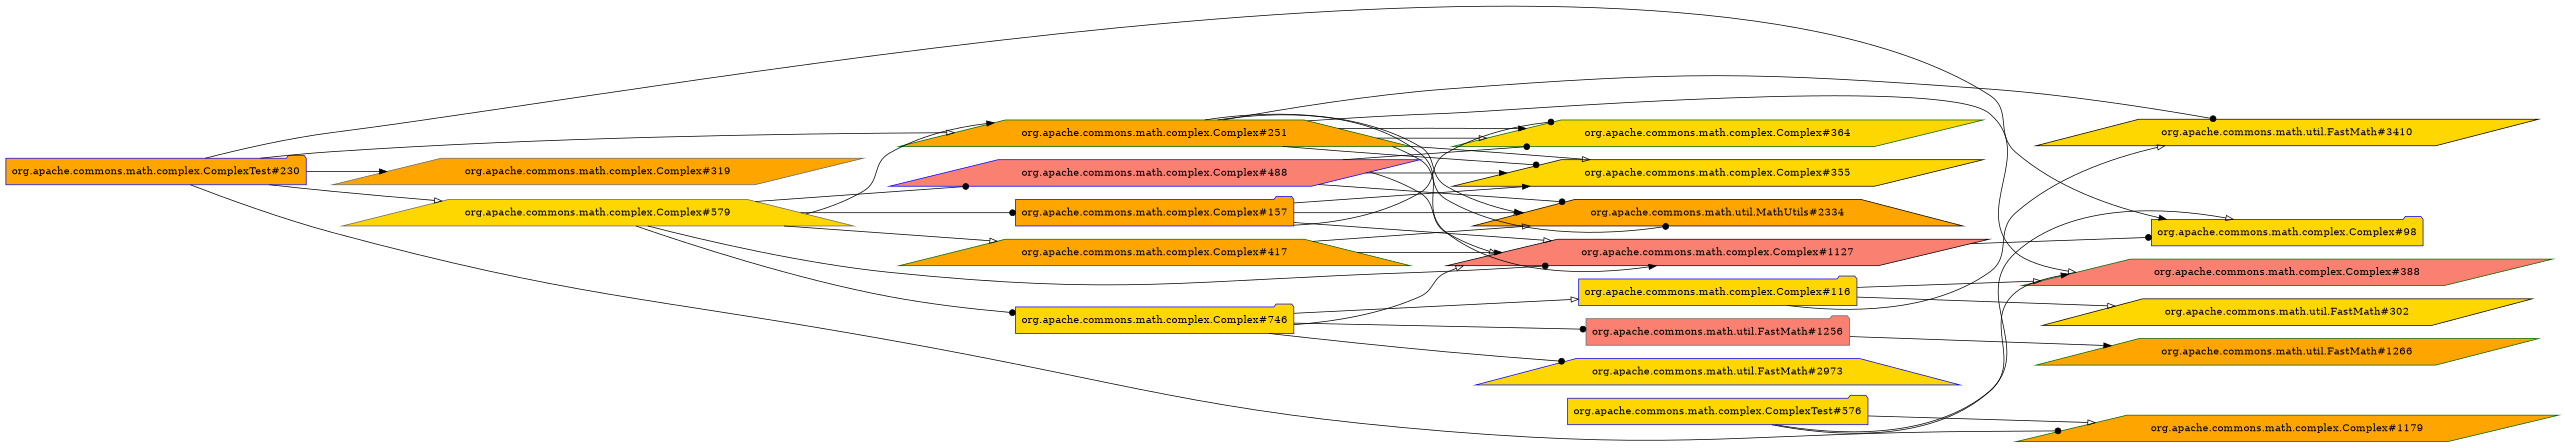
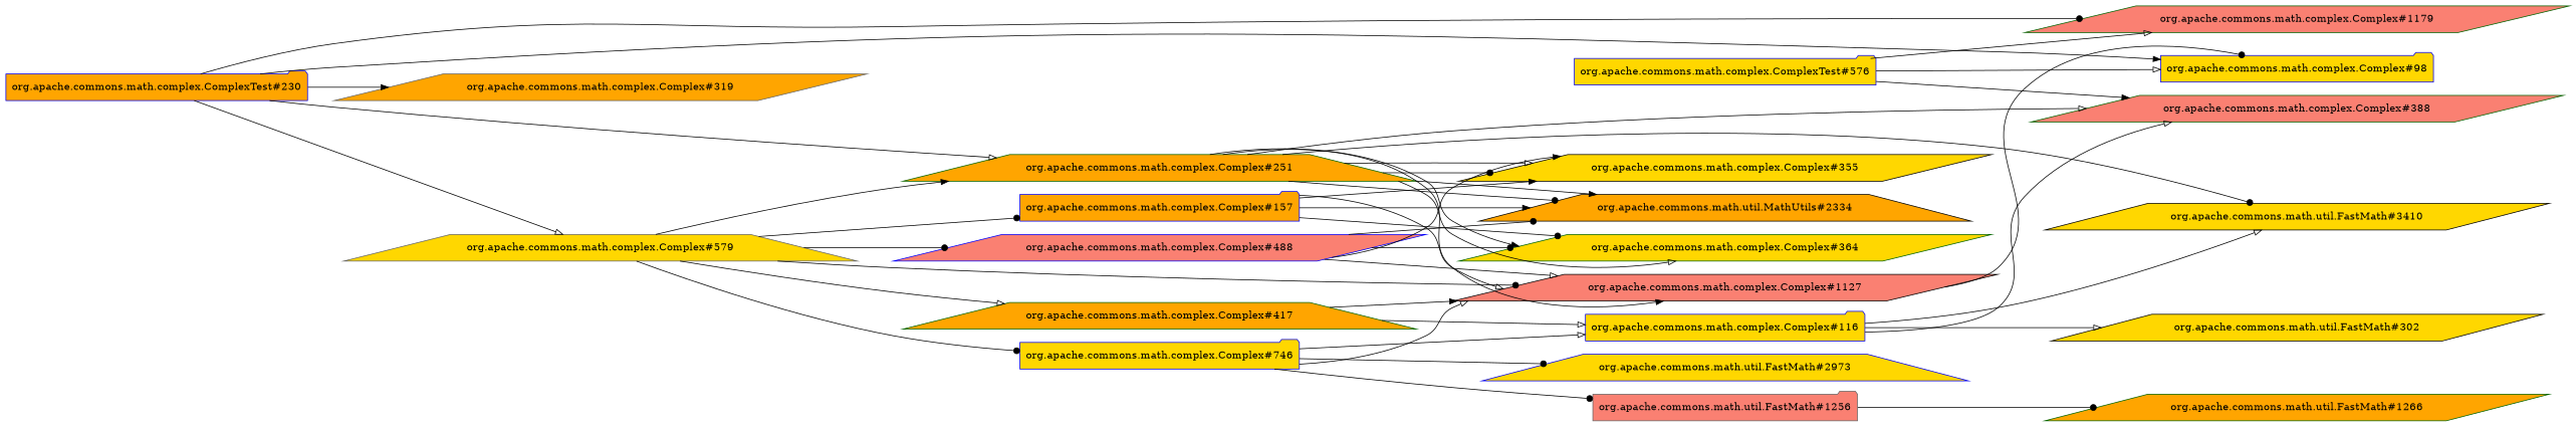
  digraph {
    rankdir=LR
    node [color=blue fillcolor=gold shape=parallelogram style=filled]
    edge [arrowhead=onormal]
    "org.apache.commons.math.complex.ComplexTest#230" [fillcolor=orange shape=folder]
    "org.apache.commons.math.complex.Complex#98" [shape=folder]
    "org.apache.commons.math.complex.Complex#251" [color=darkgreen fillcolor=orange shape=trapezium]
    "org.apache.commons.math.complex.Complex#319" [color=gray40 fillcolor=orange]
-   "org.apache.commons.math.complex.Complex#1179" [color=darkgreen fillcolor=orange]
+   "org.apache.commons.math.complex.Complex#1179" [color=darkgreen fillcolor=salmon]
    "org.apache.commons.math.complex.Complex#579" [color=gray40 shape=trapezium]
    "org.apache.commons.math.util.MathUtils#2334" [color=black fillcolor=orange shape=trapezium]
    "org.apache.commons.math.complex.Complex#364" [color=darkgreen]
    "org.apache.commons.math.complex.Complex#355" [color=black]
    "org.apache.commons.math.complex.Complex#1127" [color=black fillcolor=salmon]
    "org.apache.commons.math.complex.Complex#388" [color=darkgreen fillcolor=salmon]
    "org.apache.commons.math.util.FastMath#3410" [color=black]
    "org.apache.commons.math.complex.ComplexTest#576" [shape=folder]
    "org.apache.commons.math.complex.Complex#157" [fillcolor=orange shape=folder]
    "org.apache.commons.math.complex.Complex#488" [fillcolor=salmon]
    "org.apache.commons.math.complex.Complex#746" [shape=folder]
    "org.apache.commons.math.complex.Complex#417" [color=darkgreen fillcolor=orange shape=trapezium]
    "org.apache.commons.math.complex.Complex#116" [shape=folder]
    "org.apache.commons.math.util.FastMath#1256" [color=gray40 fillcolor=salmon shape=folder]
    "org.apache.commons.math.util.FastMath#2973" [shape=trapezium]
    "org.apache.commons.math.util.FastMath#302" [color=black]
    "org.apache.commons.math.util.FastMath#1266" [color=darkgreen fillcolor=orange]
    "org.apache.commons.math.complex.ComplexTest#230" -> "org.apache.commons.math.complex.Complex#98" [arrowhead=normal]
    "org.apache.commons.math.complex.ComplexTest#230" -> "org.apache.commons.math.complex.Complex#251"
    "org.apache.commons.math.complex.ComplexTest#230" -> "org.apache.commons.math.complex.Complex#319" [arrowhead=normal]
    "org.apache.commons.math.complex.ComplexTest#230" -> "org.apache.commons.math.complex.Complex#1179" [arrowhead=dot]
    "org.apache.commons.math.complex.ComplexTest#230" -> "org.apache.commons.math.complex.Complex#579"
    "org.apache.commons.math.complex.Complex#251" -> "org.apache.commons.math.util.MathUtils#2334" [arrowhead=dot]
    "org.apache.commons.math.complex.Complex#251" -> "org.apache.commons.math.util.MathUtils#2334" [arrowhead=normal]
    "org.apache.commons.math.complex.Complex#251" -> "org.apache.commons.math.complex.Complex#364"
    "org.apache.commons.math.complex.Complex#251" -> "org.apache.commons.math.complex.Complex#364" [arrowhead=normal]
    "org.apache.commons.math.complex.Complex#251" -> "org.apache.commons.math.complex.Complex#355" [arrowhead=dot]
    "org.apache.commons.math.complex.Complex#251" -> "org.apache.commons.math.complex.Complex#355"
    "org.apache.commons.math.complex.Complex#251" -> "org.apache.commons.math.complex.Complex#1127" [arrowhead=normal]
    "org.apache.commons.math.complex.Complex#251" -> "org.apache.commons.math.complex.Complex#388"
    "org.apache.commons.math.complex.Complex#251" -> "org.apache.commons.math.util.FastMath#3410" [arrowhead=dot]
    "org.apache.commons.math.complex.Complex#579" -> "org.apache.commons.math.complex.Complex#251" [arrowhead=normal]
    "org.apache.commons.math.complex.Complex#579" -> "org.apache.commons.math.complex.Complex#1127" [arrowhead=dot]
    "org.apache.commons.math.complex.Complex#579" -> "org.apache.commons.math.complex.Complex#157" [arrowhead=dot]
    "org.apache.commons.math.complex.Complex#579" -> "org.apache.commons.math.complex.Complex#488" [arrowhead=dot]
    "org.apache.commons.math.complex.Complex#579" -> "org.apache.commons.math.complex.Complex#746" [arrowhead=dot]
    "org.apache.commons.math.complex.Complex#579" -> "org.apache.commons.math.complex.Complex#417"
    "org.apache.commons.math.complex.Complex#1127" -> "org.apache.commons.math.complex.Complex#98" [arrowhead=dot]
    "org.apache.commons.math.complex.ComplexTest#576" -> "org.apache.commons.math.complex.Complex#98"
    "org.apache.commons.math.complex.ComplexTest#576" -> "org.apache.commons.math.complex.Complex#1179"
    "org.apache.commons.math.complex.ComplexTest#576" -> "org.apache.commons.math.complex.Complex#388" [arrowhead=normal]
    "org.apache.commons.math.complex.Complex#157" -> "org.apache.commons.math.util.MathUtils#2334" [arrowhead=normal]
    "org.apache.commons.math.complex.Complex#157" -> "org.apache.commons.math.complex.Complex#364" [arrowhead=dot]
    "org.apache.commons.math.complex.Complex#157" -> "org.apache.commons.math.complex.Complex#355" [arrowhead=normal]
    "org.apache.commons.math.complex.Complex#157" -> "org.apache.commons.math.complex.Complex#1127"
    "org.apache.commons.math.complex.Complex#488" -> "org.apache.commons.math.util.MathUtils#2334" [arrowhead=dot]
    "org.apache.commons.math.complex.Complex#488" -> "org.apache.commons.math.complex.Complex#364" [arrowhead=dot]
    "org.apache.commons.math.complex.Complex#488" -> "org.apache.commons.math.complex.Complex#355" [arrowhead=normal]
    "org.apache.commons.math.complex.Complex#488" -> "org.apache.commons.math.complex.Complex#1127"
    "org.apache.commons.math.complex.Complex#746" -> "org.apache.commons.math.complex.Complex#1127"
    "org.apache.commons.math.complex.Complex#746" -> "org.apache.commons.math.complex.Complex#116"
    "org.apache.commons.math.complex.Complex#746" -> "org.apache.commons.math.util.FastMath#1256" [arrowhead=dot]
    "org.apache.commons.math.complex.Complex#746" -> "org.apache.commons.math.util.FastMath#2973" [arrowhead=dot]
-   "org.apache.commons.math.complex.Complex#417" -> "org.apache.commons.math.util.MathUtils#2334"
+   "org.apache.commons.math.complex.Complex#417" -> "org.apache.commons.math.complex.Complex#116"
    "org.apache.commons.math.complex.Complex#417" -> "org.apache.commons.math.complex.Complex#1127" [arrowhead=normal]
    "org.apache.commons.math.complex.Complex#116" -> "org.apache.commons.math.complex.Complex#388"
    "org.apache.commons.math.complex.Complex#116" -> "org.apache.commons.math.util.FastMath#3410"
    "org.apache.commons.math.complex.Complex#116" -> "org.apache.commons.math.util.FastMath#302"
-   "org.apache.commons.math.util.FastMath#1256" -> "org.apache.commons.math.util.FastMath#1266" [arrowhead=normal]
+   "org.apache.commons.math.util.FastMath#1256" -> "org.apache.commons.math.util.FastMath#1266" [arrowhead=dot]
  }
